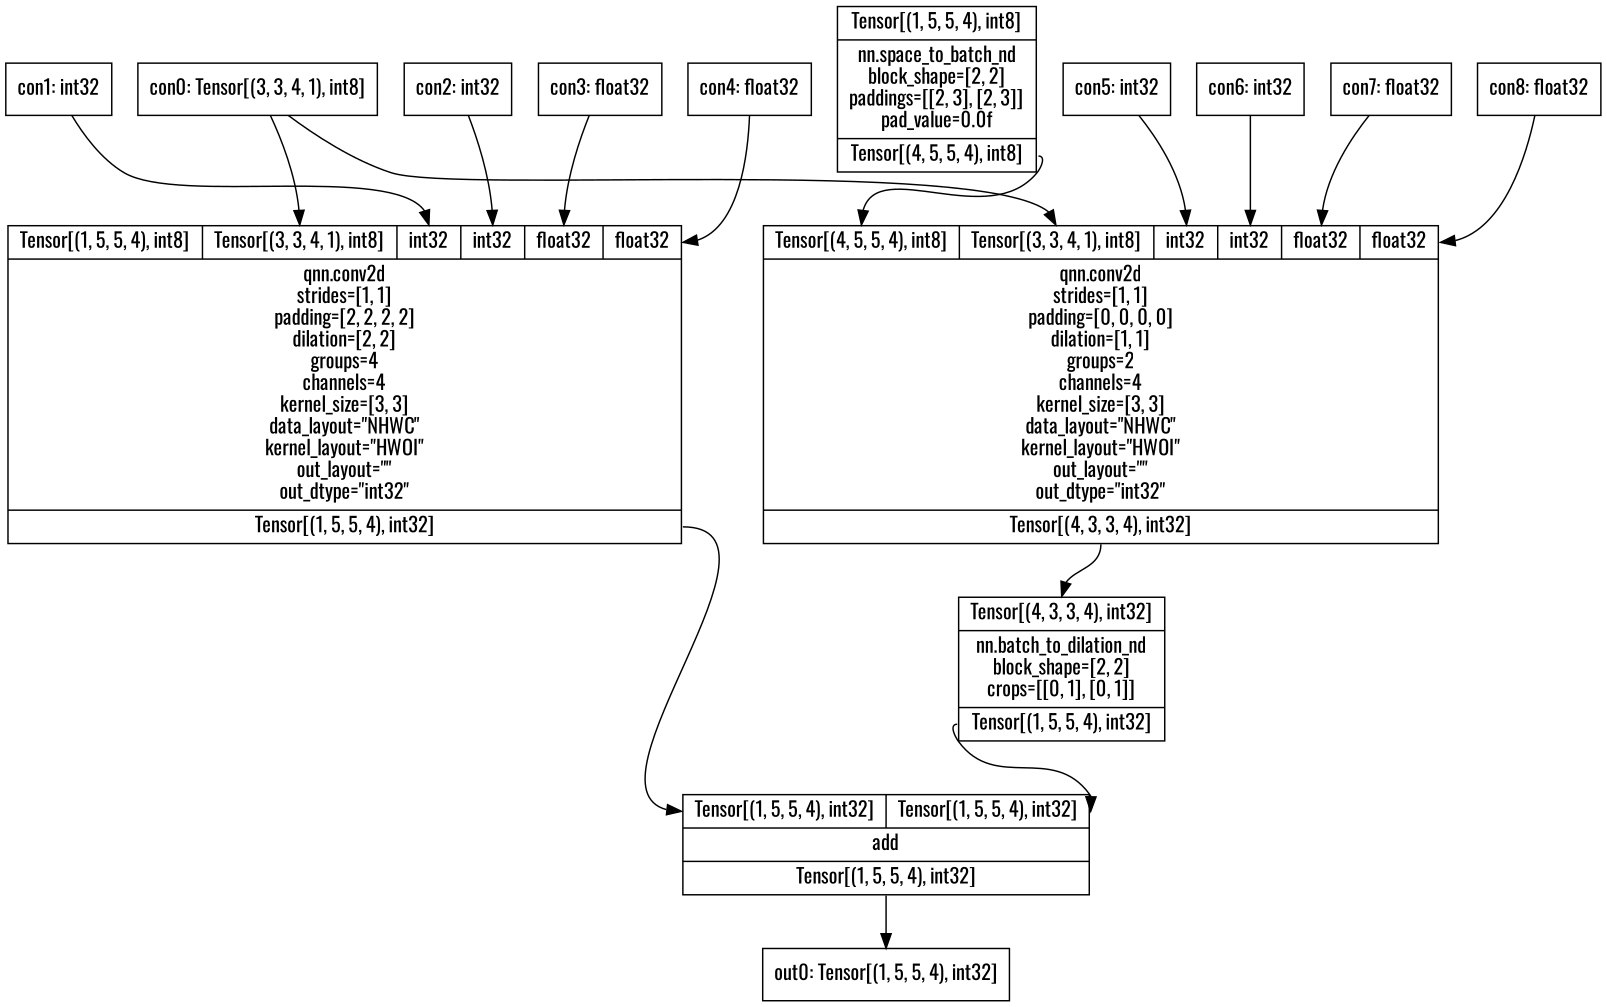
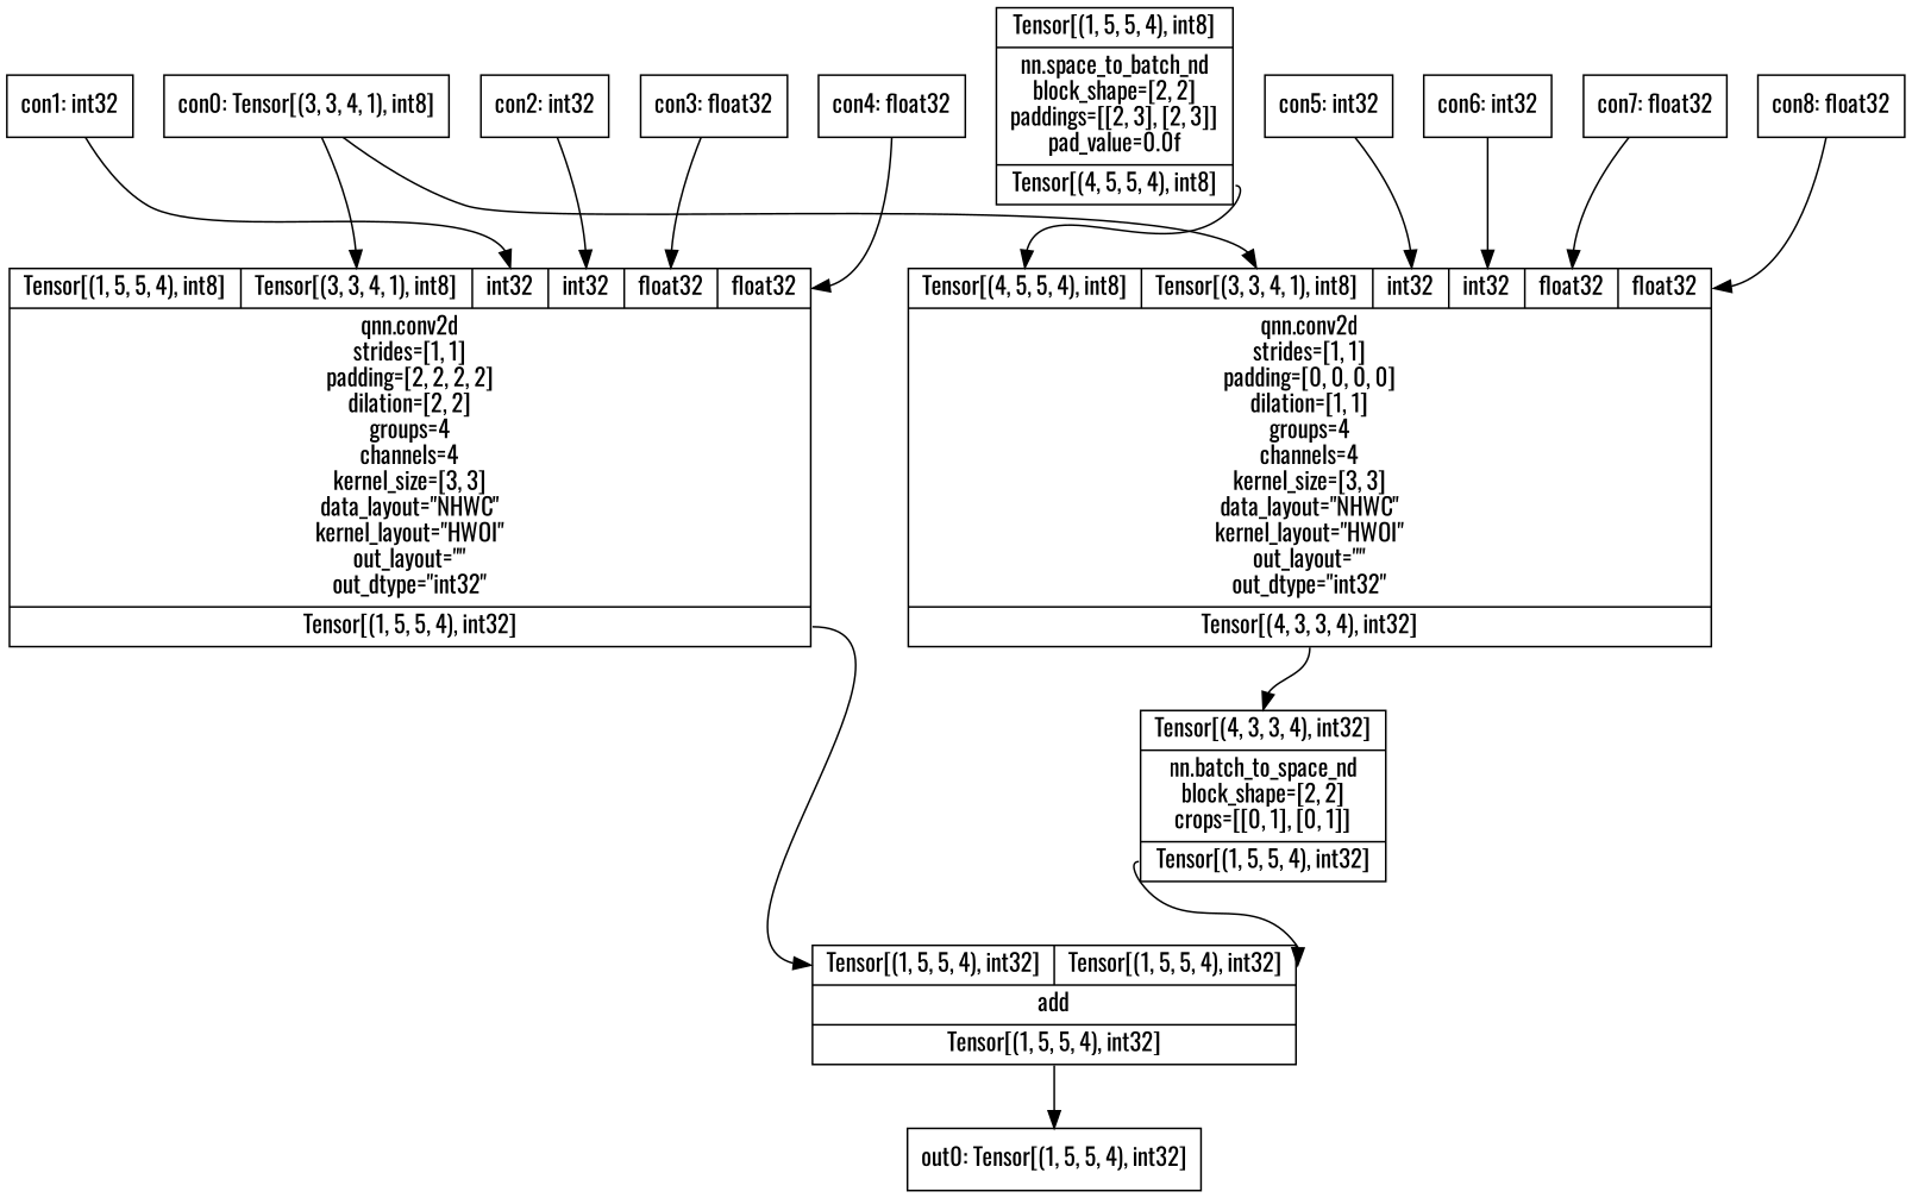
  digraph {
    fontname=Oswald
    node [fontname=Oswald shape=record]
    edge [fontname=Oswald headport=i0]
    n1 [label="{{<i0>Tensor[(1, 5, 5, 4), int8]|<i1>Tensor[(3, 3, 4, 1), int8]|<i2>int32|<i3>int32|<i4>float32|<i5>float32}|qnn.conv2d\nstrides=[1, 1]\npadding=[2, 2, 2, 2]\ndilation=[2, 2]\ngroups=4\nchannels=4\nkernel_size=[3, 3]\ndata_layout=\"NHWC\"\nkernel_layout=\"HWOI\"\nout_layout=\"\"\nout_dtype=\"int32\"|{<o0>Tensor[(1, 5, 5, 4), int32]}}"]
    n2 [label="{{<i0>Tensor[(1, 5, 5, 4), int32]|<i1>Tensor[(1, 5, 5, 4), int32]}|add\n|{<o0>Tensor[(1, 5, 5, 4), int32]}}"]
    n3 [label="{{<i0>Tensor[(1, 5, 5, 4), int8]}|nn.space_to_batch_nd\nblock_shape=[2, 2]\npaddings=[[2, 3], [2, 3]]\npad_value=0.0f|{<o0>Tensor[(4, 5, 5, 4), int8]}}"]
-   n4 [label="{{<i0>Tensor[(4, 5, 5, 4), int8]|<i1>Tensor[(3, 3, 4, 1), int8]|<i2>int32|<i3>int32|<i4>float32|<i5>float32}|qnn.conv2d\nstrides=[1, 1]\npadding=[0, 0, 0, 0]\ndilation=[1, 1]\ngroups=2\nchannels=4\nkernel_size=[3, 3]\ndata_layout=\"NHWC\"\nkernel_layout=\"HWOI\"\nout_layout=\"\"\nout_dtype=\"int32\"|{<o0>Tensor[(4, 3, 3, 4), int32]}}"]
+   n4 [label="{{<i0>Tensor[(4, 5, 5, 4), int8]|<i1>Tensor[(3, 3, 4, 1), int8]|<i2>int32|<i3>int32|<i4>float32|<i5>float32}|qnn.conv2d\nstrides=[1, 1]\npadding=[0, 0, 0, 0]\ndilation=[1, 1]\ngroups=4\nchannels=4\nkernel_size=[3, 3]\ndata_layout=\"NHWC\"\nkernel_layout=\"HWOI\"\nout_layout=\"\"\nout_dtype=\"int32\"|{<o0>Tensor[(4, 3, 3, 4), int32]}}"]
    n5 [label="con0: Tensor[(3, 3, 4, 1), int8]"]
-   n6 [label="{{<i0>Tensor[(4, 3, 3, 4), int32]}|nn.batch_to_dilation_nd\nblock_shape=[2, 2]\ncrops=[[0, 1], [0, 1]]|{<o0>Tensor[(1, 5, 5, 4), int32]}}"]
+   n6 [label="{{<i0>Tensor[(4, 3, 3, 4), int32]}|nn.batch_to_space_nd\nblock_shape=[2, 2]\ncrops=[[0, 1], [0, 1]]|{<o0>Tensor[(1, 5, 5, 4), int32]}}"]
    n7 [label="con1: int32"]
    n8 [label="con2: int32"]
    n9 [label="con3: float32"]
    n10 [label="con4: float32"]
    n11 [label="out0: Tensor[(1, 5, 5, 4), int32]"]
    n12 [label="con5: int32"]
    n13 [label="con6: int32"]
    n14 [label="con7: float32"]
    n15 [label="con8: float32"]
    n1 -> n2 [tailport=o0]
    n2 -> n11 [tailport=o0]
    n3 -> n4 [tailport=o0]
    n4 -> n6 [tailport=o0]
    n5 -> n1 [headport=i1]
    n5 -> n4 [headport=i1]
    n6 -> n2 [headport=i1 tailport=o0]
    n7 -> n1 [headport=i2]
    n8 -> n1 [headport=i3]
    n9 -> n1 [headport=i4]
    n10 -> n1 [headport=i5]
    n12 -> n4 [headport=i2]
    n13 -> n4 [headport=i3]
    n14 -> n4 [headport=i4]
    n15 -> n4 [headport=i5]
  }
